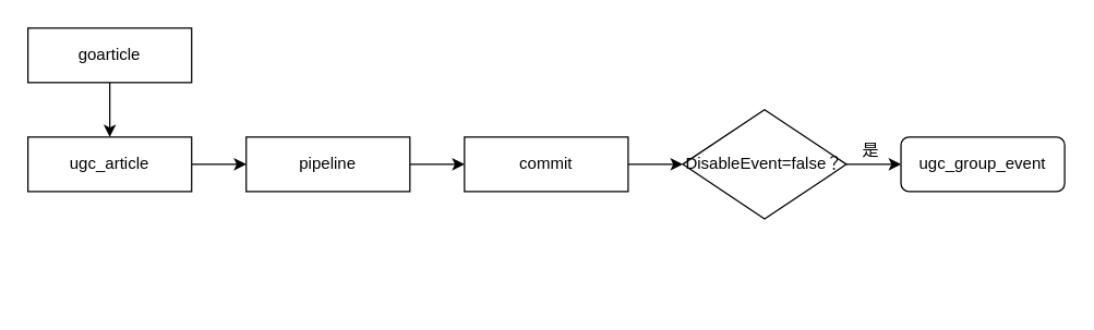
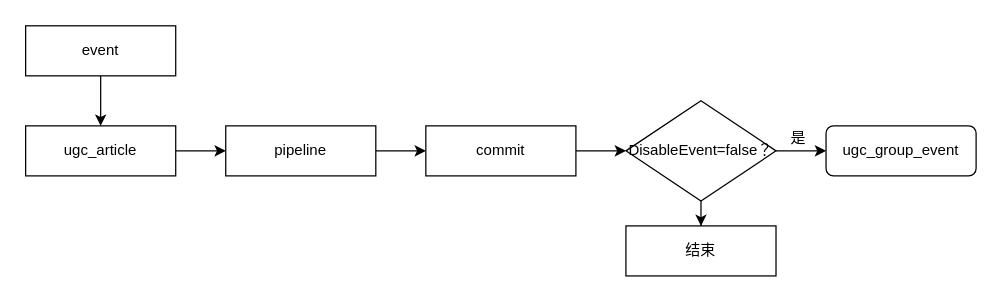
  <mxCell id="0" />
  <mxCell id="1" parent="0" />
  <mxCell id="2" value="" style="edgeStyle=orthogonalEdgeStyle;rounded=0;orthogonalLoop=1;jettySize=auto;html=1;" edge="1" parent="1" source="3" target="5"><mxGeometry relative="1" as="geometry" /></mxCell>
- <mxCell id="3" value="goarticle" style="rounded=0;whiteSpace=wrap;html=1;" vertex="1" parent="1"><mxGeometry x="20" y="20" width="120" height="40" as="geometry" /></mxCell>
+ <mxCell id="3" value="event" style="rounded=0;whiteSpace=wrap;html=1;" vertex="1" parent="1"><mxGeometry x="20" y="20" width="120" height="40" as="geometry" /></mxCell>
  <mxCell id="4" value="" style="edgeStyle=orthogonalEdgeStyle;rounded=0;orthogonalLoop=1;jettySize=auto;html=1;" edge="1" parent="1" source="5" target="7"><mxGeometry relative="1" as="geometry" /></mxCell>
  <mxCell id="5" value="ugc_article" style="rounded=0;whiteSpace=wrap;html=1;" vertex="1" parent="1"><mxGeometry x="20" y="100" width="120" height="40" as="geometry" /></mxCell>
  <mxCell id="6" value="" style="edgeStyle=orthogonalEdgeStyle;rounded=0;orthogonalLoop=1;jettySize=auto;html=1;" edge="1" parent="1" source="7" target="9"><mxGeometry relative="1" as="geometry" /></mxCell>
  <mxCell id="7" value="pipeline" style="rounded=0;whiteSpace=wrap;html=1;" vertex="1" parent="1"><mxGeometry x="180" y="100" width="120" height="40" as="geometry" /></mxCell>
  <mxCell id="8" value="" style="edgeStyle=orthogonalEdgeStyle;rounded=0;orthogonalLoop=1;jettySize=auto;html=1;" edge="1" parent="1" source="9" target="13"><mxGeometry relative="1" as="geometry" /></mxCell>
  <mxCell id="9" value="commit" style="rounded=0;whiteSpace=wrap;html=1;" vertex="1" parent="1"><mxGeometry x="340" y="100" width="120" height="40" as="geometry" /></mxCell>
  <mxCell id="10" value="ugc_group_event" style="whiteSpace=wrap;html=1;rounded=1;" vertex="1" parent="1"><mxGeometry x="660" y="100" width="120" height="40" as="geometry" /></mxCell>
  <mxCell id="11" value="" style="edgeStyle=orthogonalEdgeStyle;rounded=0;orthogonalLoop=1;jettySize=auto;html=1;" edge="1" parent="1" source="13" target="10"><mxGeometry relative="1" as="geometry" /></mxCell>
+ <mxCell id="12" style="edgeStyle=orthogonalEdgeStyle;rounded=0;orthogonalLoop=1;jettySize=auto;html=1;entryX=0.5;entryY=0;entryDx=0;entryDy=0;" edge="1" parent="1" source="13" target="15"><mxGeometry relative="1" as="geometry" /></mxCell>
  <mxCell id="13" value="DisableEvent=false？" style="rhombus;whiteSpace=wrap;html=1;" vertex="1" parent="1"><mxGeometry x="500" y="80" width="120" height="80" as="geometry" /></mxCell>
  <mxCell id="14" value="是" style="text;html=1;resizable=0;points=[];autosize=1;align=left;verticalAlign=top;spacingTop=-4;" vertex="1" parent="1"><mxGeometry x="630" y="100" width="30" height="20" as="geometry" /></mxCell>
+ <mxCell id="15" value="结束" style="rounded=0;whiteSpace=wrap;html=1;" vertex="1" parent="1"><mxGeometry x="500" y="180" width="120" height="40" as="geometry" /></mxCell>
